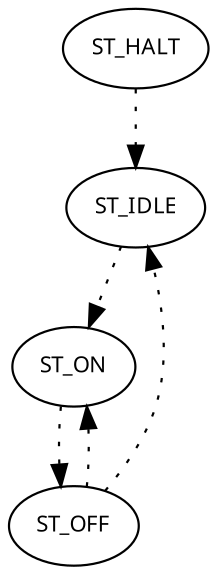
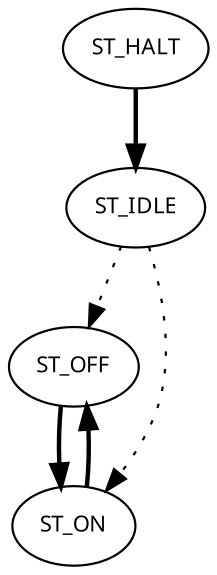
  digraph {
    fontname="Noto Sans"
    node [fontname="Noto Sans" fontsize=10]
    edge [fontname="Noto Sans" style=bold]
    ST_HALT
    ST_IDLE
    ST_OFF
    ST_ON
-   ST_HALT -> ST_IDLE [style=dotted]
-   ST_OFF -> ST_IDLE [style=dotted]
+   ST_HALT -> ST_IDLE
+   ST_IDLE -> ST_OFF [style=dotted]
    ST_IDLE -> ST_ON [style=dotted]
-   ST_OFF -> ST_ON [style=dotted]
-   ST_ON -> ST_OFF [style=dotted]
+   ST_OFF -> ST_ON
+   ST_ON -> ST_OFF
  }
